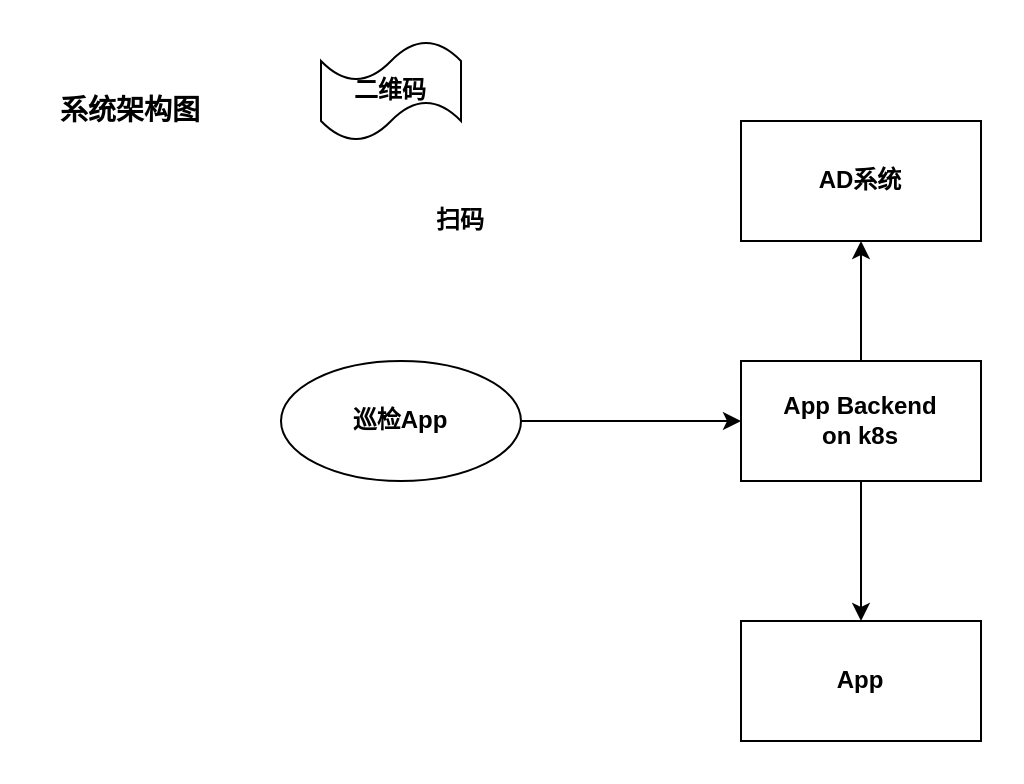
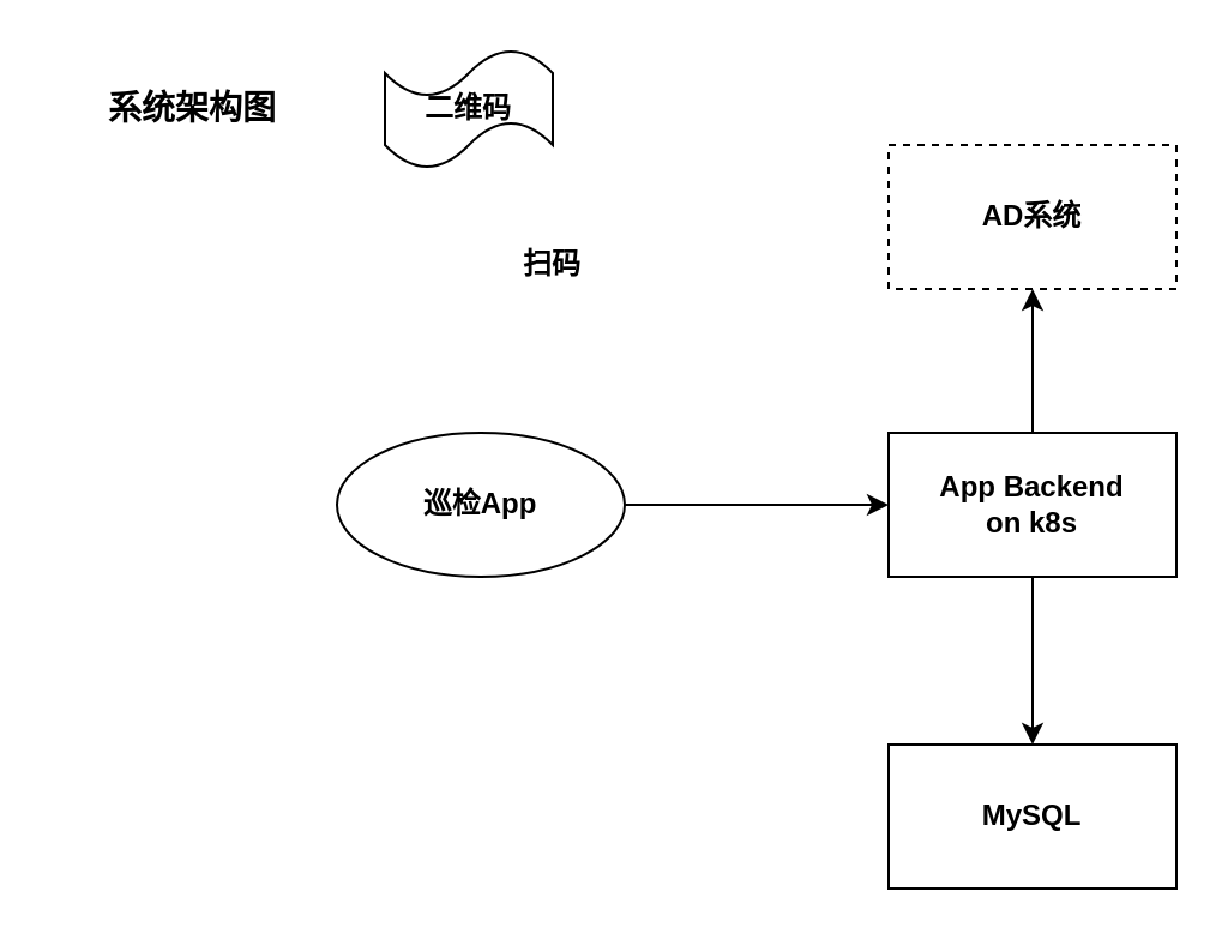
  <mxCell id="0" />
  <mxCell id="1" parent="0" />
  <mxCell id="2" style="edgeStyle=orthogonalEdgeStyle;rounded=0;orthogonalLoop=1;jettySize=auto;html=1;exitX=1;exitY=0.5;exitDx=0;exitDy=0;entryX=0;entryY=0.5;entryDx=0;entryDy=0;" edge="1" parent="1" source="3" target="6"><mxGeometry relative="1" as="geometry" /></mxCell>
  <mxCell id="3" value="&lt;b&gt;巡检App&lt;/b&gt;" style="ellipse;whiteSpace=wrap;html=1;" vertex="1" parent="1"><mxGeometry x="140" y="180" width="120" height="60" as="geometry" /></mxCell>
  <mxCell id="4" style="edgeStyle=orthogonalEdgeStyle;rounded=0;orthogonalLoop=1;jettySize=auto;html=1;exitX=0.5;exitY=1;exitDx=0;exitDy=0;entryX=0.5;entryY=0;entryDx=0;entryDy=0;" edge="1" parent="1" source="6" target="7"><mxGeometry relative="1" as="geometry" /></mxCell>
  <mxCell id="5" style="edgeStyle=orthogonalEdgeStyle;rounded=0;orthogonalLoop=1;jettySize=auto;html=1;exitX=0.5;exitY=0;exitDx=0;exitDy=0;entryX=0.5;entryY=1;entryDx=0;entryDy=0;" edge="1" parent="1" source="6" target="10"><mxGeometry relative="1" as="geometry" /></mxCell>
  <mxCell id="6" value="&lt;b&gt;App Backend&lt;/b&gt;&lt;div&gt;&lt;b&gt;on k8s&lt;/b&gt;&lt;/div&gt;" style="rounded=0;whiteSpace=wrap;html=1;" vertex="1" parent="1"><mxGeometry x="370" y="180" width="120" height="60" as="geometry" /></mxCell>
- <mxCell id="7" value="&lt;b&gt;App&lt;/b&gt;" style="rounded=0;whiteSpace=wrap;html=1;" vertex="1" parent="1"><mxGeometry x="370" y="310" width="120" height="60" as="geometry" /></mxCell>
+ <mxCell id="7" value="&lt;b&gt;MySQL&lt;/b&gt;" style="rounded=0;whiteSpace=wrap;html=1;" vertex="1" parent="1"><mxGeometry x="370" y="310" width="120" height="60" as="geometry" /></mxCell>
  <mxCell id="8" value="&lt;b&gt;二维码&lt;/b&gt;" style="shape=tape;whiteSpace=wrap;html=1;" vertex="1" parent="1"><mxGeometry x="160" y="20" width="70" height="50" as="geometry" /></mxCell>
  <mxCell id="9" value="&lt;b&gt;扫码&lt;/b&gt;" style="text;html=1;align=center;verticalAlign=middle;whiteSpace=wrap;rounded=0;" vertex="1" parent="1"><mxGeometry x="210" y="100" width="40" height="20" as="geometry" /></mxCell>
- <mxCell id="10" value="&lt;b&gt;AD系统&lt;/b&gt;" style="rounded=0;whiteSpace=wrap;html=1;" vertex="1" parent="1"><mxGeometry x="370" y="60" width="120" height="60" as="geometry" /></mxCell>
- <mxCell id="11" value="&lt;b&gt;&lt;font style=&quot;font-size: 14px;&quot;&gt;系统架构图&lt;/font&gt;&lt;/b&gt;" style="text;html=1;align=center;verticalAlign=middle;whiteSpace=wrap;rounded=0;" vertex="1" parent="1"><mxGeometry x="20" y="40" width="90" height="30" as="geometry" /></mxCell>
+ <mxCell id="10" value="&lt;b&gt;AD系统&lt;/b&gt;" style="rounded=0;whiteSpace=wrap;html=1;dashed=1;" vertex="1" parent="1"><mxGeometry x="370" y="60" width="120" height="60" as="geometry" /></mxCell>
+ <mxCell id="11" value="&lt;b&gt;&lt;font style=&quot;font-size: 14px;&quot;&gt;系统架构图&lt;/font&gt;&lt;/b&gt;" style="text;html=1;align=center;verticalAlign=middle;whiteSpace=wrap;rounded=0;" vertex="1" parent="1"><mxGeometry x="35" y="30" width="90" height="30" as="geometry" /></mxCell>
